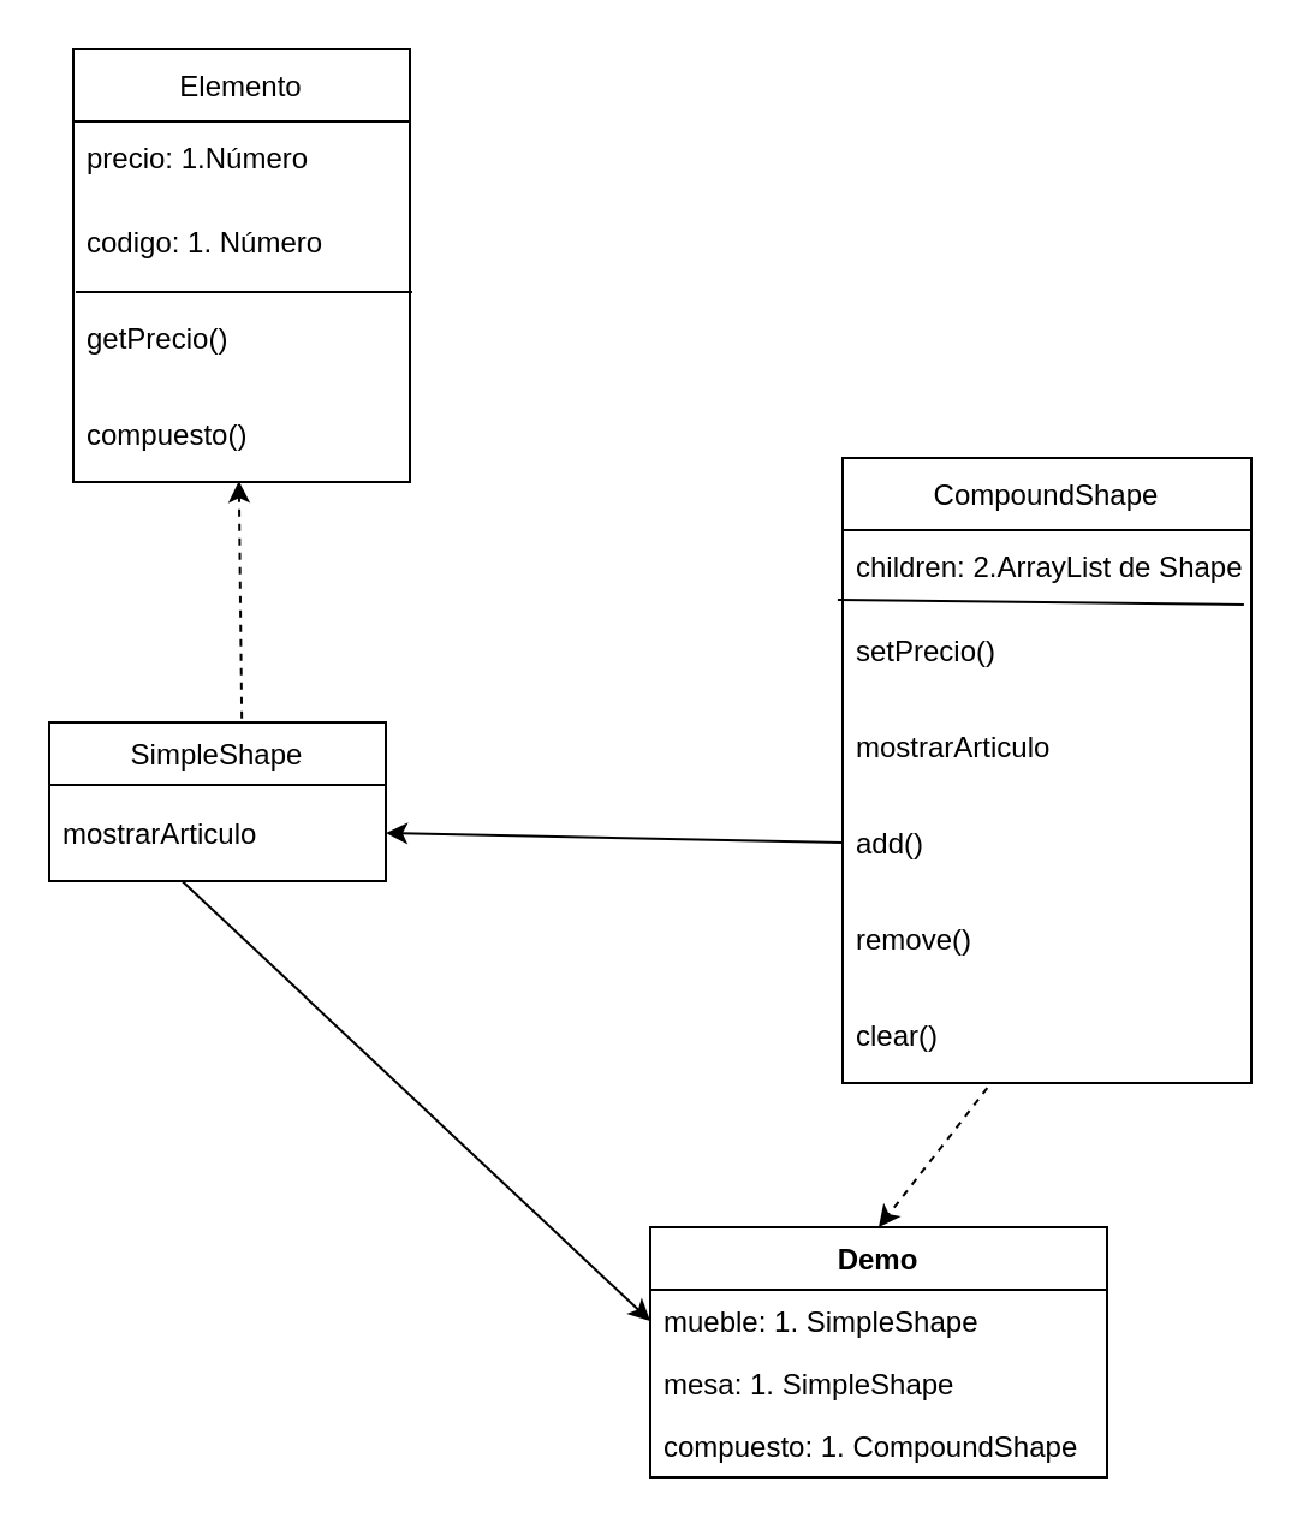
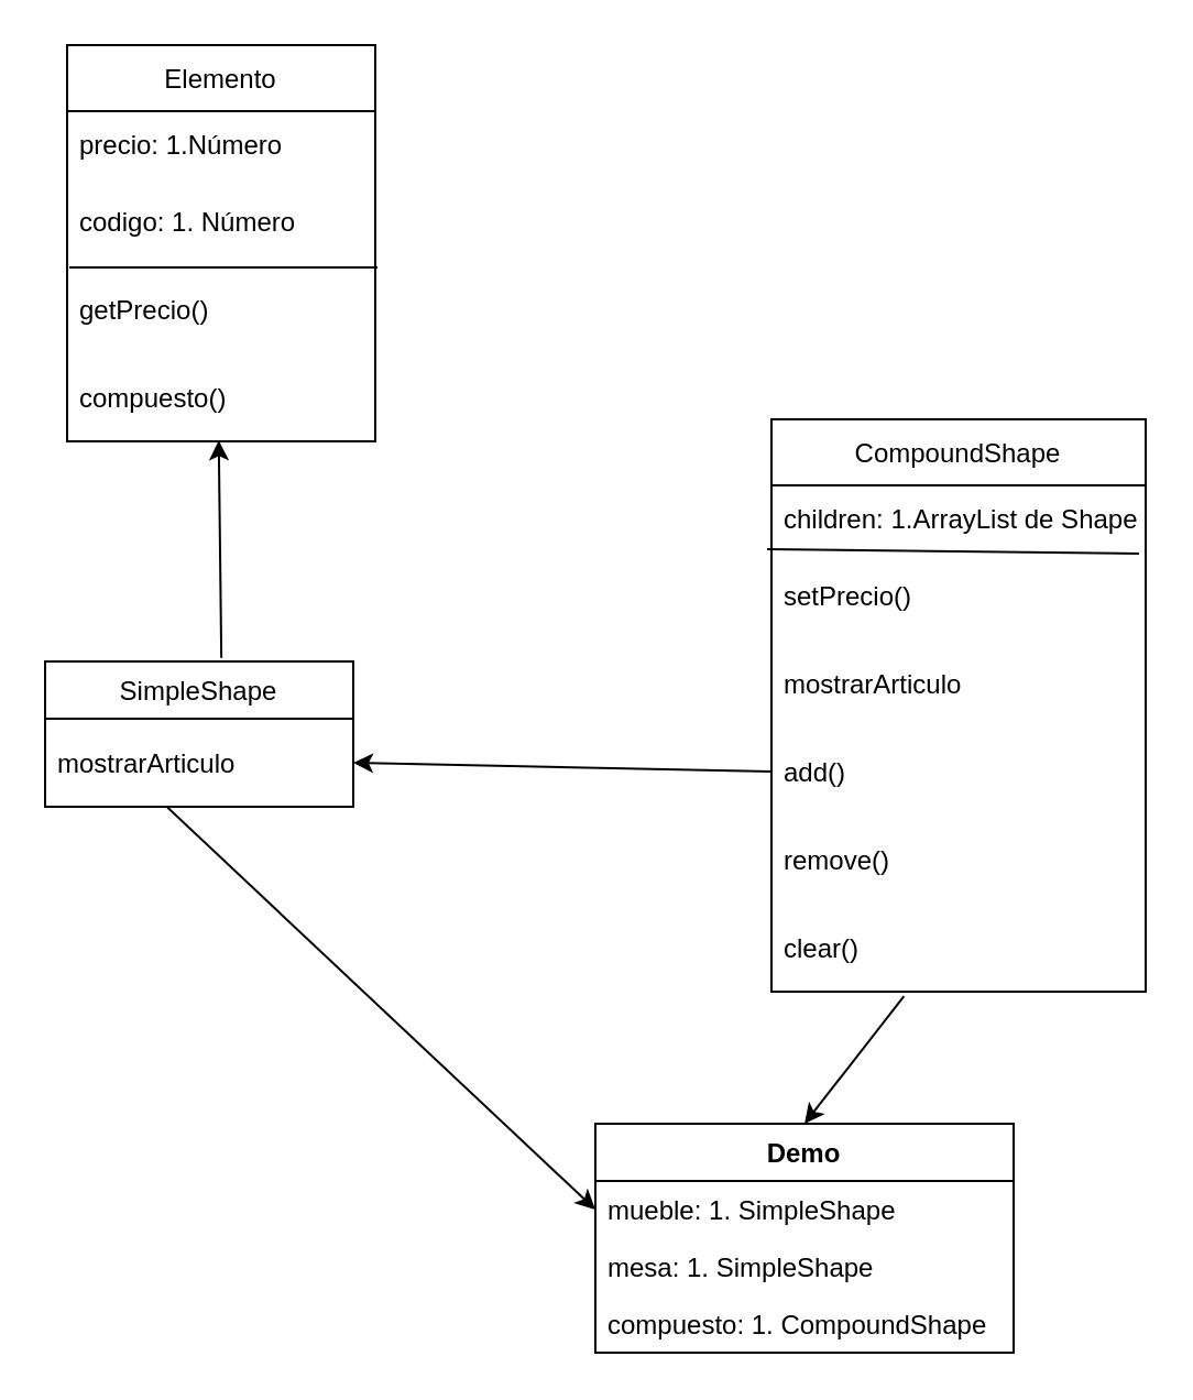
  <mxCell id="0" />
  <mxCell id="1" parent="0" />
  <mxCell id="2" value="Elemento" style="swimlane;fontStyle=0;childLayout=stackLayout;horizontal=1;startSize=30;horizontalStack=0;resizeParent=1;resizeParentMax=0;resizeLast=0;collapsible=1;marginBottom=0;" vertex="1" parent="1"><mxGeometry x="30" y="20" width="140" height="180" as="geometry" /></mxCell>
  <mxCell id="3" value="precio: 1.Número" style="text;strokeColor=none;fillColor=none;align=left;verticalAlign=middle;spacingLeft=4;spacingRight=4;overflow=hidden;points=[[0,0.5],[1,0.5]];portConstraint=eastwest;rotatable=0;" vertex="1" parent="2"><mxGeometry y="30" width="140" height="30" as="geometry" /></mxCell>
  <mxCell id="4" value="codigo: 1. Número" style="text;strokeColor=none;fillColor=none;align=left;verticalAlign=middle;spacingLeft=4;spacingRight=4;overflow=hidden;points=[[0,0.5],[1,0.5]];portConstraint=eastwest;rotatable=0;" vertex="1" parent="2"><mxGeometry y="60" width="140" height="40" as="geometry" /></mxCell>
  <mxCell id="5" value="getPrecio()" style="text;strokeColor=none;fillColor=none;align=left;verticalAlign=middle;spacingLeft=4;spacingRight=4;overflow=hidden;points=[[0,0.5],[1,0.5]];portConstraint=eastwest;rotatable=0;" vertex="1" parent="2"><mxGeometry y="100" width="140" height="40" as="geometry" /></mxCell>
  <mxCell id="6" value="compuesto()" style="text;strokeColor=none;fillColor=none;align=left;verticalAlign=middle;spacingLeft=4;spacingRight=4;overflow=hidden;points=[[0,0.5],[1,0.5]];portConstraint=eastwest;rotatable=0;" vertex="1" parent="2"><mxGeometry y="140" width="140" height="40" as="geometry" /></mxCell>
  <mxCell id="7" value="" style="endArrow=none;html=1;rounded=0;exitX=0.007;exitY=0.025;exitDx=0;exitDy=0;exitPerimeter=0;entryX=1.007;entryY=0.025;entryDx=0;entryDy=0;entryPerimeter=0;" edge="1" parent="2" source="5" target="5"><mxGeometry width="50" height="50" relative="1" as="geometry"><mxPoint x="250" y="200" as="sourcePoint" /><mxPoint x="300" y="150" as="targetPoint" /></mxGeometry></mxCell>
  <mxCell id="8" value="SimpleShape" style="swimlane;fontStyle=0;childLayout=stackLayout;horizontal=1;startSize=26;fillColor=none;horizontalStack=0;resizeParent=1;resizeParentMax=0;resizeLast=0;collapsible=1;marginBottom=0;" vertex="1" parent="1"><mxGeometry x="20" y="300" width="140" height="66" as="geometry" /></mxCell>
  <mxCell id="9" value="mostrarArticulo" style="text;strokeColor=none;fillColor=none;align=left;verticalAlign=middle;spacingLeft=4;spacingRight=4;overflow=hidden;points=[[0,0.5],[1,0.5]];portConstraint=eastwest;rotatable=0;" vertex="1" parent="8"><mxGeometry y="26" width="140" height="40" as="geometry" /></mxCell>
  <mxCell id="10" value="CompoundShape" style="swimlane;fontStyle=0;childLayout=stackLayout;horizontal=1;startSize=30;horizontalStack=0;resizeParent=1;resizeParentMax=0;resizeLast=0;collapsible=1;marginBottom=0;" vertex="1" parent="1"><mxGeometry x="350" y="190" width="170" height="260" as="geometry" /></mxCell>
- <mxCell id="11" value="children: 2.ArrayList de Shape" style="text;strokeColor=none;fillColor=none;align=left;verticalAlign=middle;spacingLeft=4;spacingRight=4;overflow=hidden;points=[[0,0.5],[1,0.5]];portConstraint=eastwest;rotatable=0;" vertex="1" parent="10"><mxGeometry y="30" width="170" height="30" as="geometry" /></mxCell>
+ <mxCell id="11" value="children: 1.ArrayList de Shape" style="text;strokeColor=none;fillColor=none;align=left;verticalAlign=middle;spacingLeft=4;spacingRight=4;overflow=hidden;points=[[0,0.5],[1,0.5]];portConstraint=eastwest;rotatable=0;" vertex="1" parent="10"><mxGeometry y="30" width="170" height="30" as="geometry" /></mxCell>
  <mxCell id="12" value="setPrecio()" style="text;strokeColor=none;fillColor=none;align=left;verticalAlign=middle;spacingLeft=4;spacingRight=4;overflow=hidden;points=[[0,0.5],[1,0.5]];portConstraint=eastwest;rotatable=0;" vertex="1" parent="10"><mxGeometry y="60" width="170" height="40" as="geometry" /></mxCell>
  <mxCell id="13" value="mostrarArticulo" style="text;strokeColor=none;fillColor=none;align=left;verticalAlign=middle;spacingLeft=4;spacingRight=4;overflow=hidden;points=[[0,0.5],[1,0.5]];portConstraint=eastwest;rotatable=0;" vertex="1" parent="10"><mxGeometry y="100" width="170" height="40" as="geometry" /></mxCell>
  <mxCell id="14" value="add()" style="text;strokeColor=none;fillColor=none;align=left;verticalAlign=middle;spacingLeft=4;spacingRight=4;overflow=hidden;points=[[0,0.5],[1,0.5]];portConstraint=eastwest;rotatable=0;" vertex="1" parent="10"><mxGeometry y="140" width="170" height="40" as="geometry" /></mxCell>
  <mxCell id="15" value="" style="endArrow=none;html=1;rounded=0;exitX=-0.012;exitY=-0.025;exitDx=0;exitDy=0;exitPerimeter=0;entryX=0.982;entryY=0.025;entryDx=0;entryDy=0;entryPerimeter=0;" edge="1" parent="10" source="12" target="12"><mxGeometry width="50" height="50" relative="1" as="geometry"><mxPoint x="250" y="200" as="sourcePoint" /><mxPoint x="300" y="150" as="targetPoint" /><Array as="points" /></mxGeometry></mxCell>
  <mxCell id="16" value="remove()" style="text;strokeColor=none;fillColor=none;align=left;verticalAlign=middle;spacingLeft=4;spacingRight=4;overflow=hidden;points=[[0,0.5],[1,0.5]];portConstraint=eastwest;rotatable=0;" vertex="1" parent="10"><mxGeometry y="180" width="170" height="40" as="geometry" /></mxCell>
  <mxCell id="17" value="clear()" style="text;strokeColor=none;fillColor=none;align=left;verticalAlign=middle;spacingLeft=4;spacingRight=4;overflow=hidden;points=[[0,0.5],[1,0.5]];portConstraint=eastwest;rotatable=0;" vertex="1" parent="10"><mxGeometry y="220" width="170" height="40" as="geometry" /></mxCell>
  <mxCell id="18" value="Demo" style="swimlane;fontStyle=1;align=center;verticalAlign=top;childLayout=stackLayout;horizontal=1;startSize=26;horizontalStack=0;resizeParent=1;resizeParentMax=0;resizeLast=0;collapsible=1;marginBottom=0;" vertex="1" parent="1"><mxGeometry x="270" y="510" width="190" height="104" as="geometry" /></mxCell>
  <mxCell id="19" value="mueble: 1. SimpleShape" style="text;strokeColor=none;fillColor=none;align=left;verticalAlign=top;spacingLeft=4;spacingRight=4;overflow=hidden;rotatable=0;points=[[0,0.5],[1,0.5]];portConstraint=eastwest;" vertex="1" parent="18"><mxGeometry y="26" width="190" height="26" as="geometry" /></mxCell>
  <mxCell id="20" value="mesa: 1. SimpleShape" style="text;strokeColor=none;fillColor=none;align=left;verticalAlign=top;spacingLeft=4;spacingRight=4;overflow=hidden;rotatable=0;points=[[0,0.5],[1,0.5]];portConstraint=eastwest;" vertex="1" parent="18"><mxGeometry y="52" width="190" height="26" as="geometry" /></mxCell>
  <mxCell id="21" value="compuesto: 1. CompoundShape" style="text;strokeColor=none;fillColor=none;align=left;verticalAlign=top;spacingLeft=4;spacingRight=4;overflow=hidden;rotatable=0;points=[[0,0.5],[1,0.5]];portConstraint=eastwest;" vertex="1" parent="18"><mxGeometry y="78" width="190" height="26" as="geometry" /></mxCell>
- <mxCell id="22" value="" style="endArrow=classic;html=1;rounded=0;entryX=0.492;entryY=0.991;entryDx=0;entryDy=0;entryPerimeter=0;exitX=0.572;exitY=-0.025;exitDx=0;exitDy=0;exitPerimeter=0;dashed=1;" edge="1" parent="1" source="8" target="6"><mxGeometry width="50" height="50" relative="1" as="geometry"><mxPoint x="370" y="240" as="sourcePoint" /><mxPoint x="420" y="190" as="targetPoint" /></mxGeometry></mxCell>
+ <mxCell id="22" value="" style="endArrow=classic;html=1;rounded=0;entryX=0.492;entryY=0.991;entryDx=0;entryDy=0;entryPerimeter=0;exitX=0.572;exitY=-0.025;exitDx=0;exitDy=0;exitPerimeter=0;" edge="1" parent="1" source="8" target="6"><mxGeometry width="50" height="50" relative="1" as="geometry"><mxPoint x="370" y="240" as="sourcePoint" /><mxPoint x="420" y="190" as="targetPoint" /></mxGeometry></mxCell>
  <mxCell id="23" value="" style="endArrow=classic;html=1;rounded=0;entryX=1;entryY=0.5;entryDx=0;entryDy=0;exitX=0;exitY=0.5;exitDx=0;exitDy=0;" edge="1" parent="1" source="14" target="9"><mxGeometry width="50" height="50" relative="1" as="geometry"><mxPoint x="370" y="240" as="sourcePoint" /><mxPoint x="420" y="190" as="targetPoint" /></mxGeometry></mxCell>
- <mxCell id="24" value="" style="endArrow=classic;html=1;rounded=0;entryX=0.5;entryY=0;entryDx=0;entryDy=0;exitX=0.354;exitY=1.053;exitDx=0;exitDy=0;exitPerimeter=0;dashed=1;" edge="1" parent="1" source="17" target="18"><mxGeometry width="50" height="50" relative="1" as="geometry"><mxPoint x="370" y="540" as="sourcePoint" /><mxPoint x="420" y="490" as="targetPoint" /></mxGeometry></mxCell>
+ <mxCell id="24" value="" style="endArrow=classic;html=1;rounded=0;entryX=0.5;entryY=0;entryDx=0;entryDy=0;exitX=0.354;exitY=1.053;exitDx=0;exitDy=0;exitPerimeter=0;" edge="1" parent="1" source="17" target="18"><mxGeometry width="50" height="50" relative="1" as="geometry"><mxPoint x="370" y="540" as="sourcePoint" /><mxPoint x="420" y="490" as="targetPoint" /></mxGeometry></mxCell>
  <mxCell id="25" value="" style="endArrow=classic;html=1;rounded=0;exitX=0.394;exitY=0.997;exitDx=0;exitDy=0;exitPerimeter=0;entryX=0;entryY=0.5;entryDx=0;entryDy=0;" edge="1" parent="1" source="9" target="19"><mxGeometry width="50" height="50" relative="1" as="geometry"><mxPoint x="370" y="540" as="sourcePoint" /><mxPoint x="420" y="490" as="targetPoint" /></mxGeometry></mxCell>
